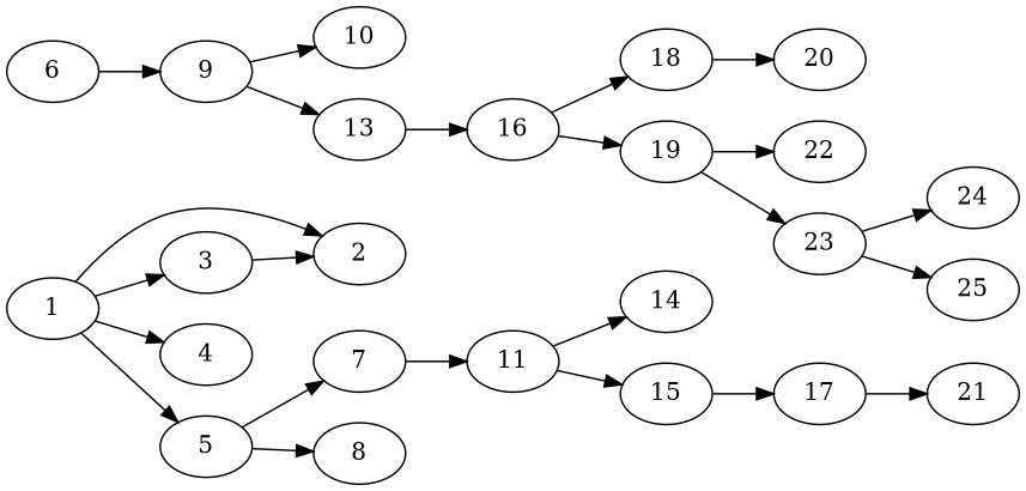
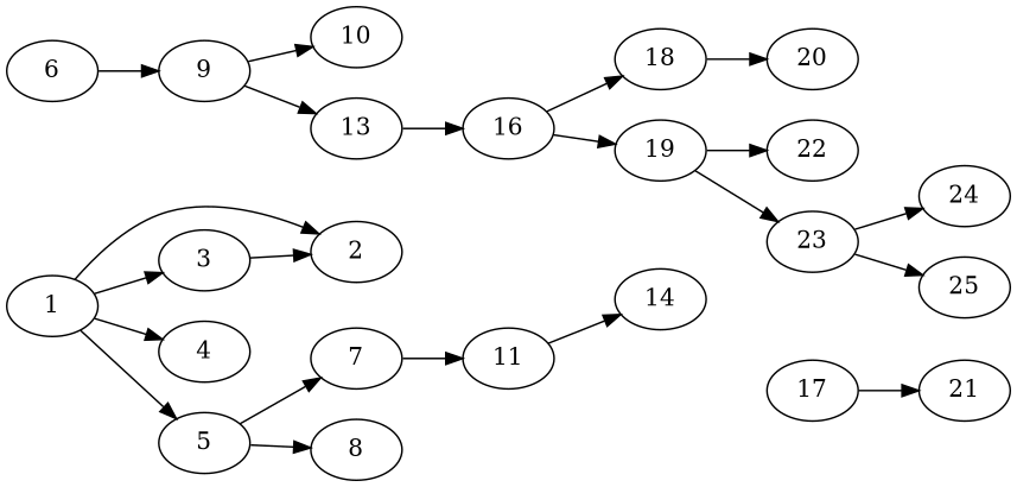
  digraph {
    rankdir=LR
    node [alpha=0.18]
    2 [alpha=0.12]
    1
    3 [alpha=0.08]
    4 [alpha=0.15]
    5 [alpha=0.08]
    7 [alpha=0.12]
    8 [alpha=0.07]
    6 [alpha=0.19]
    9
    11
    10 [alpha=0.07]
    13
    14 [alpha=0.06]
-   15 [alpha=0.17]
    16 [alpha=0.08]
    17 [alpha=0.03]
    18 [alpha=0.10]
    19 [alpha=0.02]
    21 [alpha=0.04]
    20 [alpha=0.19]
    22 [alpha=0.06]
    23 [alpha=0.20]
    24 [alpha=0.14]
    25 [alpha=0.02]
    1 -> 2
    1 -> 3
    1 -> 4
    1 -> 5
    3 -> 2
    5 -> 7
    5 -> 8
    7 -> 11
    6 -> 9
    9 -> 10
    9 -> 13
    11 -> 14
-   11 -> 15
    13 -> 16
-   15 -> 17
    16 -> 18
    16 -> 19
    17 -> 21
    18 -> 20
    19 -> 22
    19 -> 23
    23 -> 24
    23 -> 25
  }
